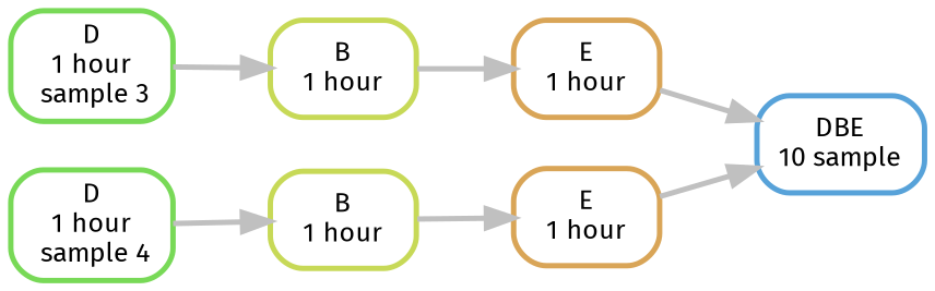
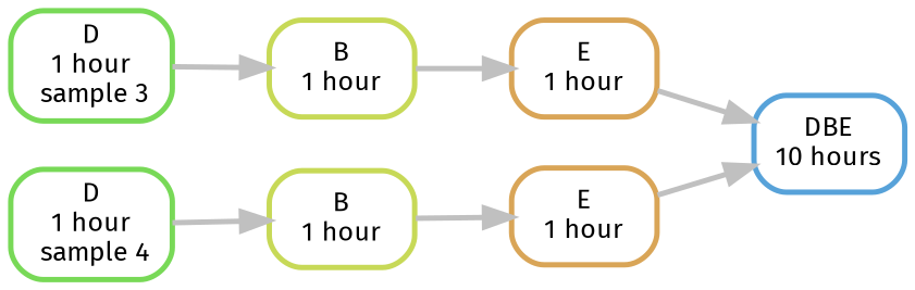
  digraph {
    bgcolor=white
    rankdir=LR
    fontname="Fira Sans"
    node [color="0.10 0.6 0.85" fontname="Fira Sans" fontsize=10 penwidth=2 shape=box style=rounded]
    edge [color=grey penwidth=2 fontname="Fira Sans"]
-   n1 [color="0.57 0.6 0.85" label="DBE\n10 sample"]
+   n1 [color="0.57 0.6 0.85" label="DBE\n10 hours"]
    n2 [label="E\n1 hour"]
    n3 [label="E\n1 hour"]
    n4 [color="0.19 0.6 0.85" label="B\n1 hour"]
    n5 [color="0.19 0.6 0.85" label="B\n1 hour"]
    n6 [color="0.29 0.6 0.85" label="D\n1 hour\n sample 3"]
    n7 [color="0.29 0.6 0.85" label="D\n1 hour\n sample 4"]
    n2 -> n1
    n3 -> n1
    n4 -> n2
    n5 -> n3
    n6 -> n4
    n7 -> n5
  }
